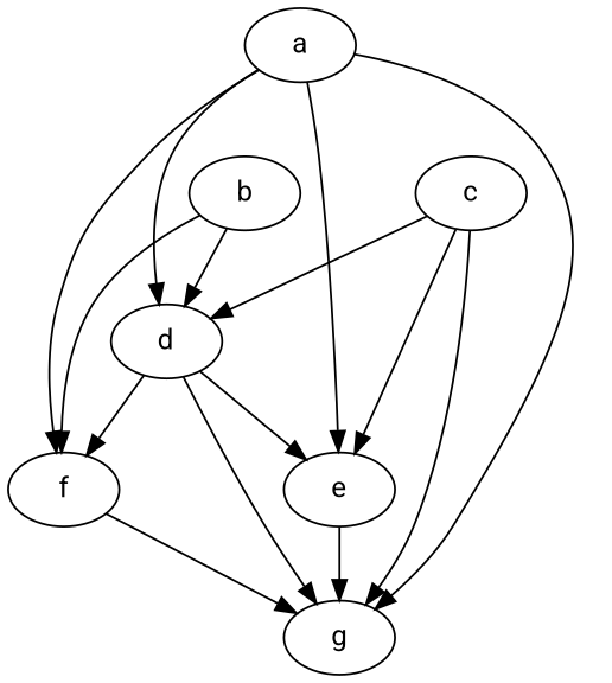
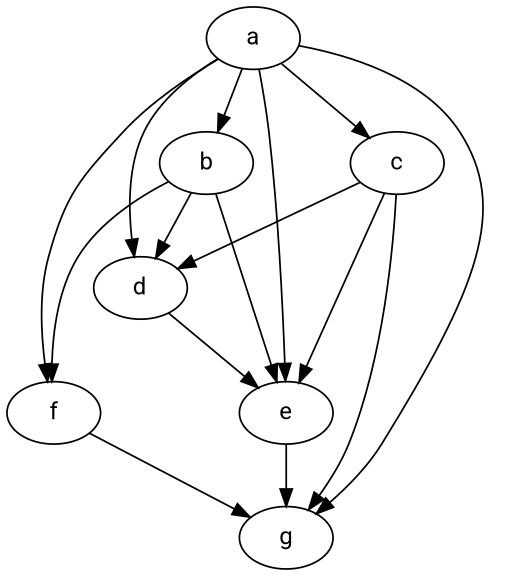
  digraph {
    fontname=Roboto
    node [fontname=Roboto]
    edge [fontname=Roboto]
    a
    b
    c
    d
    e
    f
    g
+   a -> b
+   a -> c
    a -> d
    a -> e
    a -> f
    a -> g
    b -> d
+   b -> e
    b -> f
    c -> d
    c -> e
    c -> g
    d -> e
-   d -> f
-   d -> g
    e -> g
    f -> g
  }
